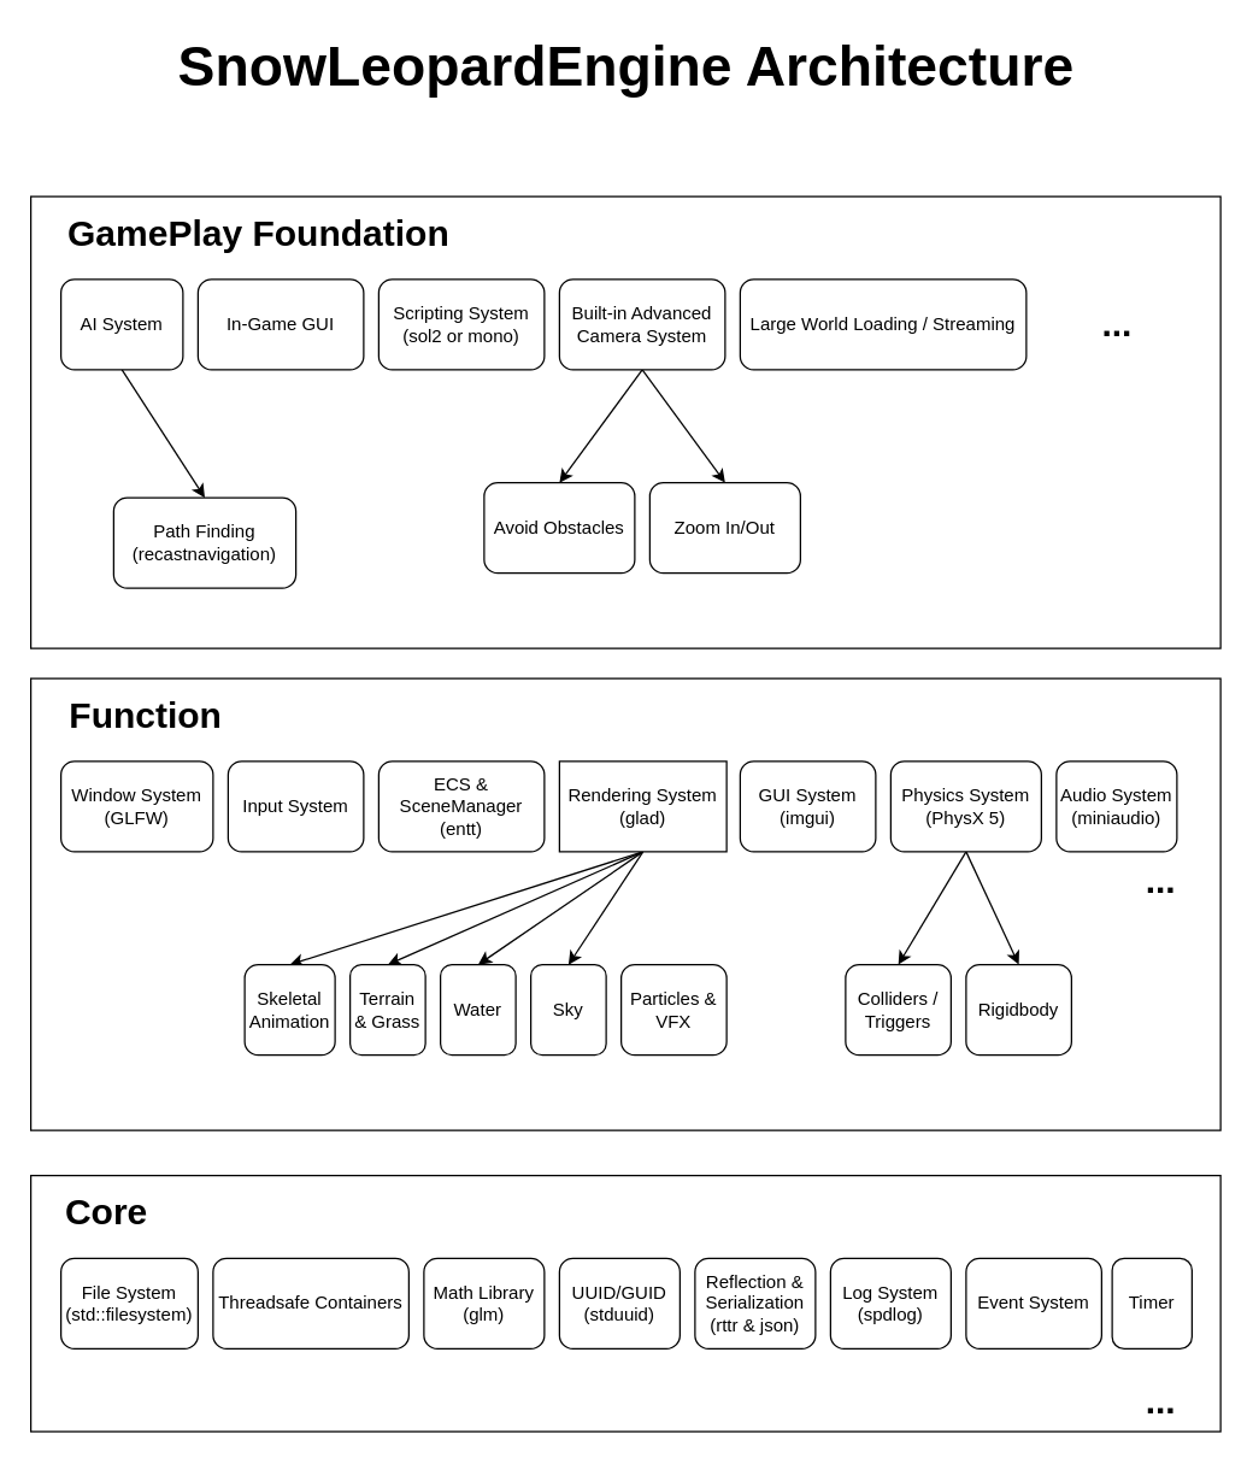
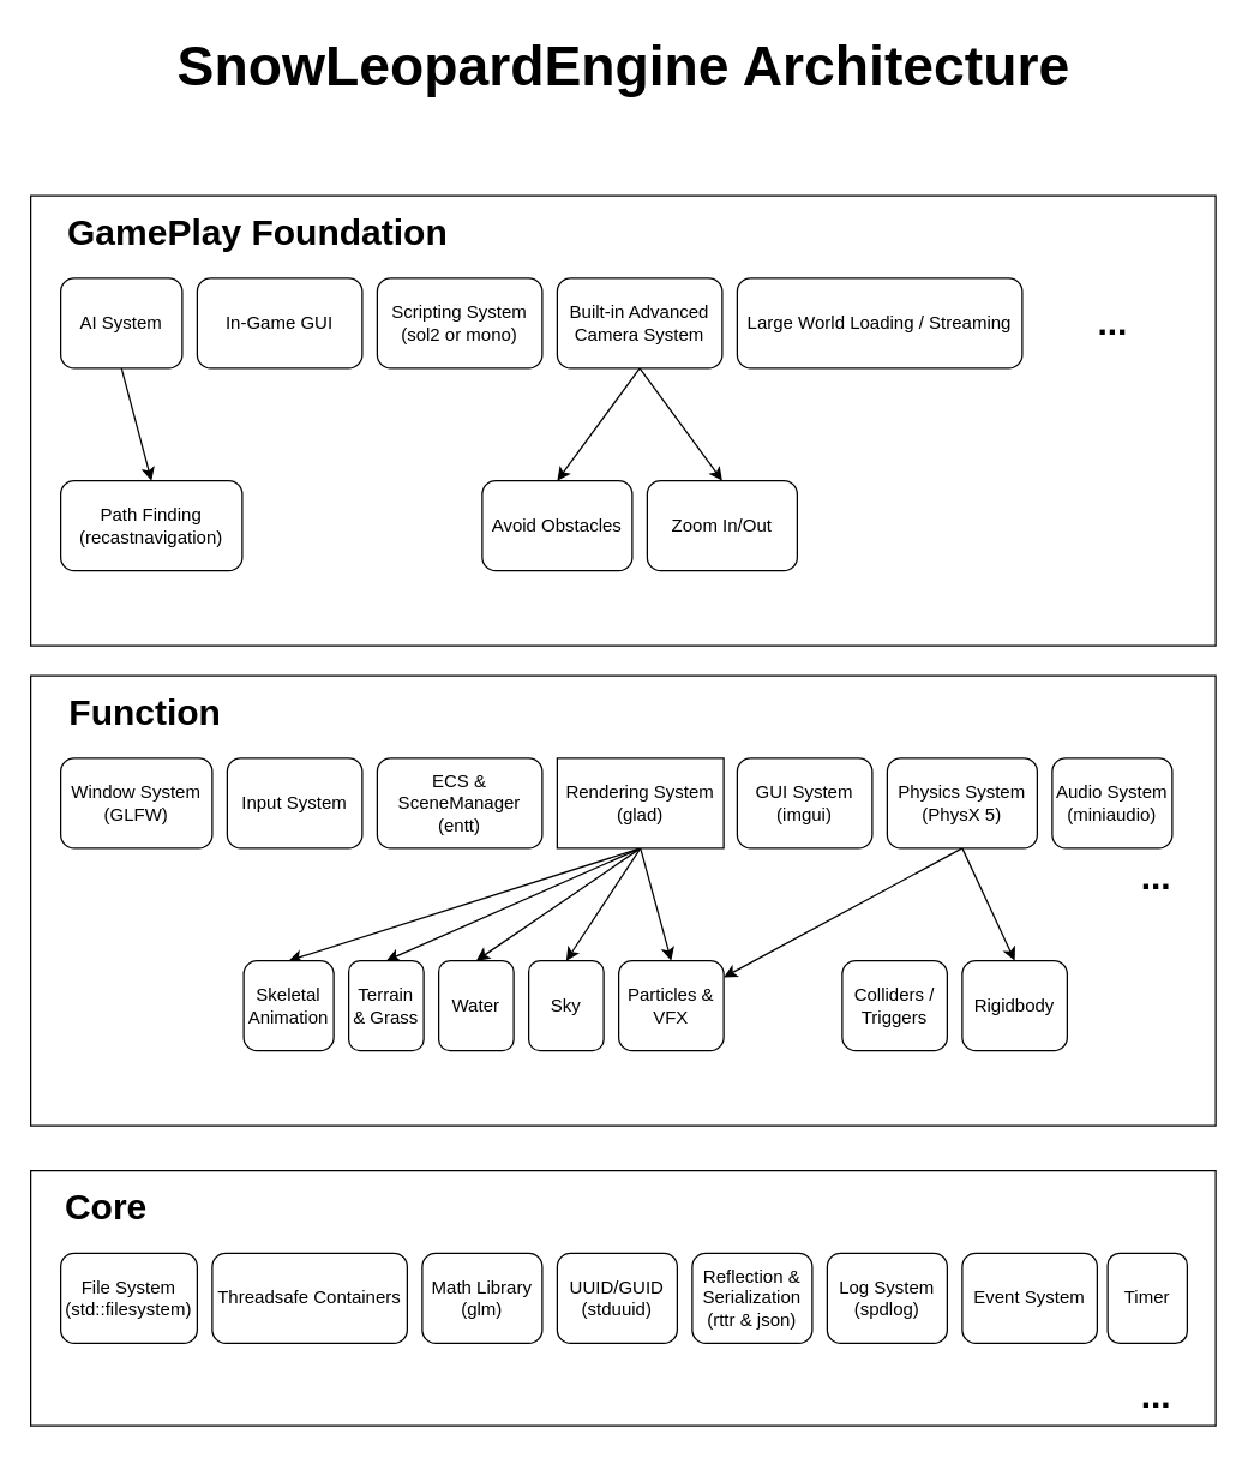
  <mxCell id="0" />
  <mxCell id="1" parent="0" />
  <mxCell id="2" value="" style="rounded=0;whiteSpace=wrap;html=1;" vertex="1" parent="1"><mxGeometry x="20" y="780" width="790" height="170" as="geometry" /></mxCell>
  <mxCell id="3" value="Threadsafe Containers" style="rounded=1;whiteSpace=wrap;html=1;" vertex="1" parent="1"><mxGeometry x="141" y="835" width="130" height="60" as="geometry" /></mxCell>
  <mxCell id="4" value="File System&lt;br&gt;(std::filesystem)" style="rounded=1;whiteSpace=wrap;html=1;" vertex="1" parent="1"><mxGeometry x="40" y="835" width="91" height="60" as="geometry" /></mxCell>
  <mxCell id="5" value="Core" style="text;strokeColor=none;fillColor=none;html=1;fontSize=24;fontStyle=1;verticalAlign=middle;align=center;" vertex="1" parent="1"><mxGeometry x="20" y="780" width="100" height="50" as="geometry" /></mxCell>
  <mxCell id="6" value="Log System&lt;br&gt;(spdlog)" style="rounded=1;whiteSpace=wrap;html=1;" vertex="1" parent="1"><mxGeometry x="551" y="835" width="80" height="60" as="geometry" /></mxCell>
  <mxCell id="7" value="Event System" style="rounded=1;whiteSpace=wrap;html=1;" vertex="1" parent="1"><mxGeometry x="641" y="835" width="90" height="60" as="geometry" /></mxCell>
  <mxCell id="8" value="Math Library&lt;br&gt;(glm)" style="rounded=1;whiteSpace=wrap;html=1;" vertex="1" parent="1"><mxGeometry x="281" y="835" width="80" height="60" as="geometry" /></mxCell>
  <mxCell id="9" value="UUID/GUID&lt;br&gt;(stduuid)" style="rounded=1;whiteSpace=wrap;html=1;" vertex="1" parent="1"><mxGeometry x="371" y="835" width="80" height="60" as="geometry" /></mxCell>
  <mxCell id="10" value="Reflection &amp;amp; Serialization&lt;br&gt;(rttr &amp;amp; json)" style="rounded=1;whiteSpace=wrap;html=1;" vertex="1" parent="1"><mxGeometry x="461" y="835" width="80" height="60" as="geometry" /></mxCell>
  <mxCell id="11" value="..." style="text;strokeColor=none;fillColor=none;html=1;fontSize=24;fontStyle=1;verticalAlign=middle;align=center;" vertex="1" parent="1"><mxGeometry x="730" y="910" width="80" height="40" as="geometry" /></mxCell>
  <mxCell id="12" value="" style="rounded=0;whiteSpace=wrap;html=1;" vertex="1" parent="1"><mxGeometry x="20" y="450" width="790" height="300" as="geometry" /></mxCell>
  <mxCell id="13" value="Window System&lt;br&gt;(GLFW)" style="rounded=1;whiteSpace=wrap;html=1;" vertex="1" parent="1"><mxGeometry x="40" y="505" width="101" height="60" as="geometry" /></mxCell>
  <mxCell id="14" style="edgeStyle=none;html=1;exitX=0.5;exitY=1;exitDx=0;exitDy=0;entryX=0.5;entryY=0;entryDx=0;entryDy=0;" edge="1" parent="1" source="19" target="27"><mxGeometry relative="1" as="geometry" /></mxCell>
  <mxCell id="15" style="edgeStyle=none;html=1;exitX=0.5;exitY=1;exitDx=0;exitDy=0;entryX=0.5;entryY=0;entryDx=0;entryDy=0;" edge="1" parent="1" source="19" target="28"><mxGeometry relative="1" as="geometry" /></mxCell>
  <mxCell id="16" style="edgeStyle=none;html=1;exitX=0.5;exitY=1;exitDx=0;exitDy=0;entryX=0.5;entryY=0;entryDx=0;entryDy=0;" edge="1" parent="1" source="19" target="30"><mxGeometry relative="1" as="geometry" /></mxCell>
  <mxCell id="17" style="edgeStyle=none;html=1;exitX=0.5;exitY=1;exitDx=0;exitDy=0;entryX=0.5;entryY=0;entryDx=0;entryDy=0;" edge="1" parent="1" source="19" target="29"><mxGeometry relative="1" as="geometry" /></mxCell>
+ <mxCell id="18" style="edgeStyle=none;html=1;exitX=0.5;exitY=1;exitDx=0;exitDy=0;entryX=0.5;entryY=0;entryDx=0;entryDy=0;fontSize=37;" edge="1" parent="1" source="19" target="48"><mxGeometry relative="1" as="geometry" /></mxCell>
  <mxCell id="19" value="Rendering System&lt;br&gt;(glad)" style="whiteSpace=wrap;html=1;rounded=0;" vertex="1" parent="1"><mxGeometry x="371" y="505" width="111" height="60" as="geometry" /></mxCell>
  <mxCell id="20" value="Function" style="text;strokeColor=none;fillColor=none;html=1;fontSize=24;fontStyle=1;verticalAlign=middle;align=center;" vertex="1" parent="1"><mxGeometry x="20" y="450" width="151" height="50" as="geometry" /></mxCell>
  <mxCell id="21" value="ECS &amp;amp; SceneManager&lt;br&gt;(entt)" style="rounded=1;whiteSpace=wrap;html=1;" vertex="1" parent="1"><mxGeometry x="251" y="505" width="110" height="60" as="geometry" /></mxCell>
  <mxCell id="22" value="Input System" style="rounded=1;whiteSpace=wrap;html=1;" vertex="1" parent="1"><mxGeometry x="151" y="505" width="90" height="60" as="geometry" /></mxCell>
  <mxCell id="23" value="GUI System&lt;br&gt;(imgui)" style="rounded=1;whiteSpace=wrap;html=1;" vertex="1" parent="1"><mxGeometry x="491" y="505" width="90" height="60" as="geometry" /></mxCell>
- <mxCell id="24" style="edgeStyle=none;html=1;exitX=0.5;exitY=1;exitDx=0;exitDy=0;entryX=0.5;entryY=0;entryDx=0;entryDy=0;" edge="1" parent="1" source="26" target="31"><mxGeometry relative="1" as="geometry" /></mxCell>
+ <mxCell id="24" style="edgeStyle=none;html=1;exitX=0.5;exitY=1;exitDx=0;exitDy=0;" edge="1" parent="1" source="26" target="48"><mxGeometry relative="1" as="geometry" /></mxCell>
  <mxCell id="25" style="edgeStyle=none;html=1;exitX=0.5;exitY=1;exitDx=0;exitDy=0;entryX=0.5;entryY=0;entryDx=0;entryDy=0;" edge="1" parent="1" source="26" target="32"><mxGeometry relative="1" as="geometry" /></mxCell>
  <mxCell id="26" value="Physics System&lt;br&gt;(PhysX 5)" style="rounded=1;whiteSpace=wrap;html=1;" vertex="1" parent="1"><mxGeometry x="591" y="505" width="100" height="60" as="geometry" /></mxCell>
  <mxCell id="27" value="Terrain &amp;amp; Grass" style="rounded=1;whiteSpace=wrap;html=1;" vertex="1" parent="1"><mxGeometry x="232" y="640" width="50" height="60" as="geometry" /></mxCell>
  <mxCell id="28" value="Skeletal Animation" style="rounded=1;whiteSpace=wrap;html=1;" vertex="1" parent="1"><mxGeometry x="162" y="640" width="60" height="60" as="geometry" /></mxCell>
  <mxCell id="29" value="Sky" style="rounded=1;whiteSpace=wrap;html=1;" vertex="1" parent="1"><mxGeometry x="352" y="640" width="50" height="60" as="geometry" /></mxCell>
  <mxCell id="30" value="Water" style="rounded=1;whiteSpace=wrap;html=1;" vertex="1" parent="1"><mxGeometry x="292" y="640" width="50" height="60" as="geometry" /></mxCell>
  <mxCell id="31" value="Colliders / Triggers" style="rounded=1;whiteSpace=wrap;html=1;" vertex="1" parent="1"><mxGeometry x="561" y="640" width="70" height="60" as="geometry" /></mxCell>
  <mxCell id="32" value="Rigidbody" style="rounded=1;whiteSpace=wrap;html=1;" vertex="1" parent="1"><mxGeometry x="641" y="640" width="70" height="60" as="geometry" /></mxCell>
  <mxCell id="33" value="" style="rounded=0;whiteSpace=wrap;html=1;" vertex="1" parent="1"><mxGeometry x="20" y="130" width="790" height="300" as="geometry" /></mxCell>
  <mxCell id="34" style="edgeStyle=none;html=1;exitX=0.5;exitY=1;exitDx=0;exitDy=0;entryX=0.5;entryY=0;entryDx=0;entryDy=0;" edge="1" parent="1" source="35" target="37"><mxGeometry relative="1" as="geometry" /></mxCell>
  <mxCell id="35" value="AI System" style="rounded=1;whiteSpace=wrap;html=1;" vertex="1" parent="1"><mxGeometry x="40" y="185" width="81" height="60" as="geometry" /></mxCell>
  <mxCell id="36" value="GamePlay Foundation" style="text;strokeColor=none;fillColor=none;html=1;fontSize=24;fontStyle=1;verticalAlign=middle;align=center;" vertex="1" parent="1"><mxGeometry x="20" y="130" width="301" height="50" as="geometry" /></mxCell>
- <mxCell id="37" value="Path Finding&lt;br&gt;(recastnavigation)" style="rounded=1;whiteSpace=wrap;html=1;" vertex="1" parent="1"><mxGeometry x="75" y="330" width="121" height="60" as="geometry" /></mxCell>
+ <mxCell id="37" value="Path Finding&lt;br&gt;(recastnavigation)" style="rounded=1;whiteSpace=wrap;html=1;" vertex="1" parent="1"><mxGeometry x="40" y="320" width="121" height="60" as="geometry" /></mxCell>
  <mxCell id="38" value="In-Game GUI" style="rounded=1;whiteSpace=wrap;html=1;" vertex="1" parent="1"><mxGeometry x="131" y="185" width="110" height="60" as="geometry" /></mxCell>
  <mxCell id="39" value="Scripting System&lt;br&gt;(sol2 or mono)" style="rounded=1;whiteSpace=wrap;html=1;" vertex="1" parent="1"><mxGeometry x="251" y="185" width="110" height="60" as="geometry" /></mxCell>
  <mxCell id="40" value="Audio System&lt;br&gt;(miniaudio)" style="rounded=1;whiteSpace=wrap;html=1;" vertex="1" parent="1"><mxGeometry x="701" y="505" width="80" height="60" as="geometry" /></mxCell>
  <mxCell id="41" value="..." style="text;strokeColor=none;fillColor=none;html=1;fontSize=24;fontStyle=1;verticalAlign=middle;align=center;" vertex="1" parent="1"><mxGeometry x="730" y="565" width="80" height="40" as="geometry" /></mxCell>
  <mxCell id="42" value="&lt;font style=&quot;font-size: 37px;&quot;&gt;SnowLeopardEngine Architecture&lt;/font&gt;" style="text;strokeColor=none;fillColor=none;html=1;fontSize=24;fontStyle=1;verticalAlign=middle;align=center;" vertex="1" parent="1"><mxGeometry x="107" y="20" width="616" height="50" as="geometry" /></mxCell>
  <mxCell id="43" style="edgeStyle=none;html=1;exitX=0.5;exitY=1;exitDx=0;exitDy=0;entryX=0.5;entryY=0;entryDx=0;entryDy=0;fontSize=37;" edge="1" parent="1" source="45" target="50"><mxGeometry relative="1" as="geometry" /></mxCell>
  <mxCell id="44" style="edgeStyle=none;html=1;exitX=0.5;exitY=1;exitDx=0;exitDy=0;entryX=0.5;entryY=0;entryDx=0;entryDy=0;fontSize=37;" edge="1" parent="1" source="45" target="51"><mxGeometry relative="1" as="geometry" /></mxCell>
  <mxCell id="45" value="Built-in Advanced Camera System" style="rounded=1;whiteSpace=wrap;html=1;" vertex="1" parent="1"><mxGeometry x="371" y="185" width="110" height="60" as="geometry" /></mxCell>
  <mxCell id="46" value="Timer" style="rounded=1;whiteSpace=wrap;html=1;" vertex="1" parent="1"><mxGeometry x="738" y="835" width="53" height="60" as="geometry" /></mxCell>
  <mxCell id="47" value="Large World Loading / Streaming" style="rounded=1;whiteSpace=wrap;html=1;" vertex="1" parent="1"><mxGeometry x="491" y="185" width="190" height="60" as="geometry" /></mxCell>
  <mxCell id="48" value="Particles &amp;amp; VFX" style="rounded=1;whiteSpace=wrap;html=1;" vertex="1" parent="1"><mxGeometry x="412" y="640" width="70" height="60" as="geometry" /></mxCell>
  <mxCell id="49" value="..." style="text;strokeColor=none;fillColor=none;html=1;fontSize=24;fontStyle=1;verticalAlign=middle;align=center;" vertex="1" parent="1"><mxGeometry x="701" y="195" width="80" height="40" as="geometry" /></mxCell>
  <mxCell id="50" value="Avoid Obstacles" style="rounded=1;whiteSpace=wrap;html=1;" vertex="1" parent="1"><mxGeometry x="321" y="320" width="100" height="60" as="geometry" /></mxCell>
  <mxCell id="51" value="Zoom In/Out" style="rounded=1;whiteSpace=wrap;html=1;" vertex="1" parent="1"><mxGeometry x="431" y="320" width="100" height="60" as="geometry" /></mxCell>
